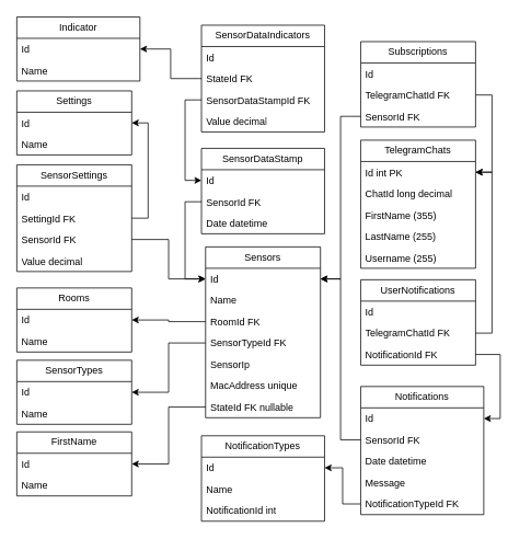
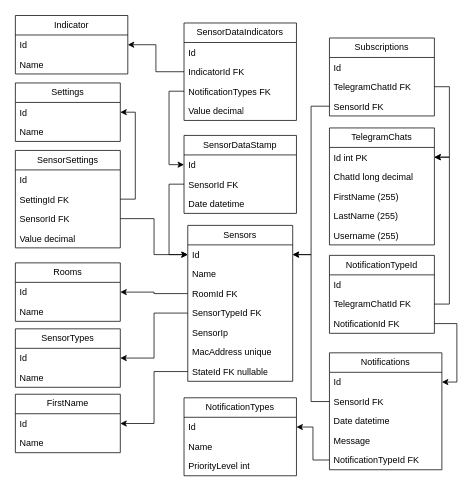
  <mxCell id="0" />
  <mxCell id="1" parent="0" />
  <mxCell id="2" value="Sensors" style="swimlane;fontStyle=0;childLayout=stackLayout;horizontal=1;startSize=26;fillColor=none;horizontalStack=0;resizeParent=1;resizeParentMax=0;resizeLast=0;collapsible=1;marginBottom=0;whiteSpace=wrap;html=1;" parent="1" vertex="1"><mxGeometry x="250" y="300" width="140" height="208" as="geometry" /></mxCell>
  <mxCell id="3" value="Id" style="text;strokeColor=none;fillColor=none;align=left;verticalAlign=top;spacingLeft=4;spacingRight=4;overflow=hidden;rotatable=0;points=[[0,0.5],[1,0.5]];portConstraint=eastwest;whiteSpace=wrap;html=1;" parent="2" vertex="1"><mxGeometry y="26" width="140" height="26" as="geometry" /></mxCell>
  <mxCell id="4" value="Name" style="text;strokeColor=none;fillColor=none;align=left;verticalAlign=top;spacingLeft=4;spacingRight=4;overflow=hidden;rotatable=0;points=[[0,0.5],[1,0.5]];portConstraint=eastwest;whiteSpace=wrap;html=1;" parent="2" vertex="1"><mxGeometry y="52" width="140" height="26" as="geometry" /></mxCell>
  <mxCell id="5" value="RoomId FK" style="text;strokeColor=none;fillColor=none;align=left;verticalAlign=top;spacingLeft=4;spacingRight=4;overflow=hidden;rotatable=0;points=[[0,0.5],[1,0.5]];portConstraint=eastwest;whiteSpace=wrap;html=1;" parent="2" vertex="1"><mxGeometry y="78" width="140" height="26" as="geometry" /></mxCell>
  <mxCell id="6" value="SensorTypeId FK" style="text;strokeColor=none;fillColor=none;align=left;verticalAlign=top;spacingLeft=4;spacingRight=4;overflow=hidden;rotatable=0;points=[[0,0.5],[1,0.5]];portConstraint=eastwest;whiteSpace=wrap;html=1;" parent="2" vertex="1"><mxGeometry y="104" width="140" height="26" as="geometry" /></mxCell>
  <mxCell id="7" value="SensorIp" style="text;strokeColor=none;fillColor=none;align=left;verticalAlign=top;spacingLeft=4;spacingRight=4;overflow=hidden;rotatable=0;points=[[0,0.5],[1,0.5]];portConstraint=eastwest;whiteSpace=wrap;html=1;" parent="2" vertex="1"><mxGeometry y="130" width="140" height="26" as="geometry" /></mxCell>
  <mxCell id="8" value="MacAddress unique" style="text;strokeColor=none;fillColor=none;align=left;verticalAlign=top;spacingLeft=4;spacingRight=4;overflow=hidden;rotatable=0;points=[[0,0.5],[1,0.5]];portConstraint=eastwest;whiteSpace=wrap;html=1;" parent="2" vertex="1"><mxGeometry y="156" width="140" height="26" as="geometry" /></mxCell>
  <mxCell id="9" value="StateId FK nullable" style="text;strokeColor=none;fillColor=none;align=left;verticalAlign=top;spacingLeft=4;spacingRight=4;overflow=hidden;rotatable=0;points=[[0,0.5],[1,0.5]];portConstraint=eastwest;whiteSpace=wrap;html=1;" parent="2" vertex="1"><mxGeometry y="182" width="140" height="26" as="geometry" /></mxCell>
  <mxCell id="10" value="Rooms" style="swimlane;fontStyle=0;childLayout=stackLayout;horizontal=1;startSize=26;fillColor=none;horizontalStack=0;resizeParent=1;resizeParentMax=0;resizeLast=0;collapsible=1;marginBottom=0;whiteSpace=wrap;html=1;" parent="1" vertex="1"><mxGeometry x="20" y="350" width="140" height="78" as="geometry" /></mxCell>
  <mxCell id="11" value="Id" style="text;strokeColor=none;fillColor=none;align=left;verticalAlign=top;spacingLeft=4;spacingRight=4;overflow=hidden;rotatable=0;points=[[0,0.5],[1,0.5]];portConstraint=eastwest;whiteSpace=wrap;html=1;" parent="10" vertex="1"><mxGeometry y="26" width="140" height="26" as="geometry" /></mxCell>
  <mxCell id="12" value="Name" style="text;strokeColor=none;fillColor=none;align=left;verticalAlign=top;spacingLeft=4;spacingRight=4;overflow=hidden;rotatable=0;points=[[0,0.5],[1,0.5]];portConstraint=eastwest;whiteSpace=wrap;html=1;" parent="10" vertex="1"><mxGeometry y="52" width="140" height="26" as="geometry" /></mxCell>
  <mxCell id="13" value="SensorTypes" style="swimlane;fontStyle=0;childLayout=stackLayout;horizontal=1;startSize=26;fillColor=none;horizontalStack=0;resizeParent=1;resizeParentMax=0;resizeLast=0;collapsible=1;marginBottom=0;whiteSpace=wrap;html=1;" parent="1" vertex="1"><mxGeometry x="20" y="438" width="140" height="78" as="geometry" /></mxCell>
  <mxCell id="14" value="Id" style="text;strokeColor=none;fillColor=none;align=left;verticalAlign=top;spacingLeft=4;spacingRight=4;overflow=hidden;rotatable=0;points=[[0,0.5],[1,0.5]];portConstraint=eastwest;whiteSpace=wrap;html=1;" parent="13" vertex="1"><mxGeometry y="26" width="140" height="26" as="geometry" /></mxCell>
  <mxCell id="15" value="Name" style="text;strokeColor=none;fillColor=none;align=left;verticalAlign=top;spacingLeft=4;spacingRight=4;overflow=hidden;rotatable=0;points=[[0,0.5],[1,0.5]];portConstraint=eastwest;whiteSpace=wrap;html=1;" parent="13" vertex="1"><mxGeometry y="52" width="140" height="26" as="geometry" /></mxCell>
  <mxCell id="16" style="edgeStyle=orthogonalEdgeStyle;rounded=0;orthogonalLoop=1;jettySize=auto;html=1;exitX=0;exitY=0.5;exitDx=0;exitDy=0;" parent="1" source="6" target="14" edge="1"><mxGeometry relative="1" as="geometry" /></mxCell>
  <mxCell id="17" value="Notifications" style="swimlane;fontStyle=0;childLayout=stackLayout;horizontal=1;startSize=26;fillColor=none;horizontalStack=0;resizeParent=1;resizeParentMax=0;resizeLast=0;collapsible=1;marginBottom=0;whiteSpace=wrap;html=1;" parent="1" vertex="1"><mxGeometry x="439" y="470" width="150" height="156" as="geometry" /></mxCell>
  <mxCell id="18" value="Id" style="text;strokeColor=none;fillColor=none;align=left;verticalAlign=top;spacingLeft=4;spacingRight=4;overflow=hidden;rotatable=0;points=[[0,0.5],[1,0.5]];portConstraint=eastwest;whiteSpace=wrap;html=1;" parent="17" vertex="1"><mxGeometry y="26" width="150" height="26" as="geometry" /></mxCell>
  <mxCell id="19" value="SensorId FK" style="text;strokeColor=none;fillColor=none;align=left;verticalAlign=top;spacingLeft=4;spacingRight=4;overflow=hidden;rotatable=0;points=[[0,0.5],[1,0.5]];portConstraint=eastwest;whiteSpace=wrap;html=1;" parent="17" vertex="1"><mxGeometry y="52" width="150" height="26" as="geometry" /></mxCell>
  <mxCell id="20" value="Date datetime" style="text;strokeColor=none;fillColor=none;align=left;verticalAlign=top;spacingLeft=4;spacingRight=4;overflow=hidden;rotatable=0;points=[[0,0.5],[1,0.5]];portConstraint=eastwest;whiteSpace=wrap;html=1;" parent="17" vertex="1"><mxGeometry y="78" width="150" height="26" as="geometry" /></mxCell>
  <mxCell id="21" value="Message" style="text;strokeColor=none;fillColor=none;align=left;verticalAlign=top;spacingLeft=4;spacingRight=4;overflow=hidden;rotatable=0;points=[[0,0.5],[1,0.5]];portConstraint=eastwest;whiteSpace=wrap;html=1;" parent="17" vertex="1"><mxGeometry y="104" width="150" height="26" as="geometry" /></mxCell>
  <mxCell id="22" value="NotificationTypeId FK" style="text;strokeColor=none;fillColor=none;align=left;verticalAlign=top;spacingLeft=4;spacingRight=4;overflow=hidden;rotatable=0;points=[[0,0.5],[1,0.5]];portConstraint=eastwest;whiteSpace=wrap;html=1;" parent="17" vertex="1"><mxGeometry y="130" width="150" height="26" as="geometry" /></mxCell>
  <mxCell id="23" style="edgeStyle=orthogonalEdgeStyle;rounded=0;orthogonalLoop=1;jettySize=auto;html=1;exitX=0;exitY=0.5;exitDx=0;exitDy=0;" parent="1" source="19" target="3" edge="1"><mxGeometry relative="1" as="geometry" /></mxCell>
  <mxCell id="24" value="TelegramChats" style="swimlane;fontStyle=0;childLayout=stackLayout;horizontal=1;startSize=26;fillColor=none;horizontalStack=0;resizeParent=1;resizeParentMax=0;resizeLast=0;collapsible=1;marginBottom=0;whiteSpace=wrap;html=1;" parent="1" vertex="1"><mxGeometry x="439" y="170" width="140" height="156" as="geometry" /></mxCell>
  <mxCell id="25" value="Id int PK" style="text;strokeColor=none;fillColor=none;align=left;verticalAlign=top;spacingLeft=4;spacingRight=4;overflow=hidden;rotatable=0;points=[[0,0.5],[1,0.5]];portConstraint=eastwest;whiteSpace=wrap;html=1;" parent="24" vertex="1"><mxGeometry y="26" width="140" height="26" as="geometry" /></mxCell>
  <mxCell id="26" value="ChatId long decimal" style="text;strokeColor=none;fillColor=none;align=left;verticalAlign=top;spacingLeft=4;spacingRight=4;overflow=hidden;rotatable=0;points=[[0,0.5],[1,0.5]];portConstraint=eastwest;whiteSpace=wrap;html=1;" parent="24" vertex="1"><mxGeometry y="52" width="140" height="26" as="geometry" /></mxCell>
- <mxCell id="27" value="FirstName (355)" style="text;strokeColor=none;fillColor=none;align=left;verticalAlign=top;spacingLeft=4;spacingRight=4;overflow=hidden;rotatable=0;points=[[0,0.5],[1,0.5]];portConstraint=eastwest;whiteSpace=wrap;html=1;" parent="24" vertex="1"><mxGeometry y="78" width="140" height="26" as="geometry" /></mxCell>
+ <mxCell id="27" value="FirstName (255)" style="text;strokeColor=none;fillColor=none;align=left;verticalAlign=top;spacingLeft=4;spacingRight=4;overflow=hidden;rotatable=0;points=[[0,0.5],[1,0.5]];portConstraint=eastwest;whiteSpace=wrap;html=1;" parent="24" vertex="1"><mxGeometry y="78" width="140" height="26" as="geometry" /></mxCell>
  <mxCell id="28" value="LastName (255)" style="text;strokeColor=none;fillColor=none;align=left;verticalAlign=top;spacingLeft=4;spacingRight=4;overflow=hidden;rotatable=0;points=[[0,0.5],[1,0.5]];portConstraint=eastwest;whiteSpace=wrap;html=1;" parent="24" vertex="1"><mxGeometry y="104" width="140" height="26" as="geometry" /></mxCell>
  <mxCell id="29" value="Username (255)" style="text;strokeColor=none;fillColor=none;align=left;verticalAlign=top;spacingLeft=4;spacingRight=4;overflow=hidden;rotatable=0;points=[[0,0.5],[1,0.5]];portConstraint=eastwest;whiteSpace=wrap;html=1;" parent="24" vertex="1"><mxGeometry y="130" width="140" height="26" as="geometry" /></mxCell>
  <mxCell id="30" style="edgeStyle=orthogonalEdgeStyle;rounded=0;orthogonalLoop=1;jettySize=auto;html=1;exitX=0;exitY=0.5;exitDx=0;exitDy=0;" parent="1" source="5" target="11" edge="1"><mxGeometry relative="1" as="geometry" /></mxCell>
  <mxCell id="31" value="FirstName" style="swimlane;fontStyle=0;childLayout=stackLayout;horizontal=1;startSize=26;fillColor=none;horizontalStack=0;resizeParent=1;resizeParentMax=0;resizeLast=0;collapsible=1;marginBottom=0;whiteSpace=wrap;html=1;" parent="1" vertex="1"><mxGeometry x="20" y="525.25" width="140" height="78" as="geometry" /></mxCell>
  <mxCell id="32" value="Id" style="text;strokeColor=none;fillColor=none;align=left;verticalAlign=top;spacingLeft=4;spacingRight=4;overflow=hidden;rotatable=0;points=[[0,0.5],[1,0.5]];portConstraint=eastwest;whiteSpace=wrap;html=1;" parent="31" vertex="1"><mxGeometry y="26" width="140" height="26" as="geometry" /></mxCell>
  <mxCell id="33" value="Name" style="text;strokeColor=none;fillColor=none;align=left;verticalAlign=top;spacingLeft=4;spacingRight=4;overflow=hidden;rotatable=0;points=[[0,0.5],[1,0.5]];portConstraint=eastwest;whiteSpace=wrap;html=1;" parent="31" vertex="1"><mxGeometry y="52" width="140" height="26" as="geometry" /></mxCell>
  <mxCell id="34" style="edgeStyle=orthogonalEdgeStyle;rounded=0;orthogonalLoop=1;jettySize=auto;html=1;" parent="1" source="9" target="32" edge="1"><mxGeometry relative="1" as="geometry" /></mxCell>
  <mxCell id="35" value="Settings" style="swimlane;fontStyle=0;childLayout=stackLayout;horizontal=1;startSize=26;fillColor=none;horizontalStack=0;resizeParent=1;resizeParentMax=0;resizeLast=0;collapsible=1;marginBottom=0;whiteSpace=wrap;html=1;" parent="1" vertex="1"><mxGeometry x="20" y="110" width="140" height="78" as="geometry" /></mxCell>
  <mxCell id="36" value="Id" style="text;strokeColor=none;fillColor=none;align=left;verticalAlign=top;spacingLeft=4;spacingRight=4;overflow=hidden;rotatable=0;points=[[0,0.5],[1,0.5]];portConstraint=eastwest;whiteSpace=wrap;html=1;" parent="35" vertex="1"><mxGeometry y="26" width="140" height="26" as="geometry" /></mxCell>
  <mxCell id="37" value="Name" style="text;strokeColor=none;fillColor=none;align=left;verticalAlign=top;spacingLeft=4;spacingRight=4;overflow=hidden;rotatable=0;points=[[0,0.5],[1,0.5]];portConstraint=eastwest;whiteSpace=wrap;html=1;" parent="35" vertex="1"><mxGeometry y="52" width="140" height="26" as="geometry" /></mxCell>
  <mxCell id="38" value="SensorSettings" style="swimlane;fontStyle=0;childLayout=stackLayout;horizontal=1;startSize=26;fillColor=none;horizontalStack=0;resizeParent=1;resizeParentMax=0;resizeLast=0;collapsible=1;marginBottom=0;whiteSpace=wrap;html=1;" parent="1" vertex="1"><mxGeometry x="20" y="200" width="140" height="130" as="geometry" /></mxCell>
  <mxCell id="39" value="Id" style="text;strokeColor=none;fillColor=none;align=left;verticalAlign=top;spacingLeft=4;spacingRight=4;overflow=hidden;rotatable=0;points=[[0,0.5],[1,0.5]];portConstraint=eastwest;whiteSpace=wrap;html=1;" parent="38" vertex="1"><mxGeometry y="26" width="140" height="26" as="geometry" /></mxCell>
  <mxCell id="40" value="SettingId FK" style="text;strokeColor=none;fillColor=none;align=left;verticalAlign=top;spacingLeft=4;spacingRight=4;overflow=hidden;rotatable=0;points=[[0,0.5],[1,0.5]];portConstraint=eastwest;whiteSpace=wrap;html=1;" parent="38" vertex="1"><mxGeometry y="52" width="140" height="26" as="geometry" /></mxCell>
  <mxCell id="41" value="SensorId FK" style="text;strokeColor=none;fillColor=none;align=left;verticalAlign=top;spacingLeft=4;spacingRight=4;overflow=hidden;rotatable=0;points=[[0,0.5],[1,0.5]];portConstraint=eastwest;whiteSpace=wrap;html=1;" parent="38" vertex="1"><mxGeometry y="78" width="140" height="26" as="geometry" /></mxCell>
  <mxCell id="42" value="Value decimal" style="text;strokeColor=none;fillColor=none;align=left;verticalAlign=top;spacingLeft=4;spacingRight=4;overflow=hidden;rotatable=0;points=[[0,0.5],[1,0.5]];portConstraint=eastwest;whiteSpace=wrap;html=1;" parent="38" vertex="1"><mxGeometry y="104" width="140" height="26" as="geometry" /></mxCell>
  <mxCell id="43" style="edgeStyle=orthogonalEdgeStyle;rounded=0;orthogonalLoop=1;jettySize=auto;html=1;exitX=1;exitY=0.5;exitDx=0;exitDy=0;" parent="1" source="40" target="36" edge="1"><mxGeometry relative="1" as="geometry" /></mxCell>
  <mxCell id="44" style="edgeStyle=orthogonalEdgeStyle;rounded=0;orthogonalLoop=1;jettySize=auto;html=1;" parent="1" source="41" target="3" edge="1"><mxGeometry relative="1" as="geometry" /></mxCell>
  <mxCell id="45" value="SensorDataStamp" style="swimlane;fontStyle=0;childLayout=stackLayout;horizontal=1;startSize=26;fillColor=none;horizontalStack=0;resizeParent=1;resizeParentMax=0;resizeLast=0;collapsible=1;marginBottom=0;whiteSpace=wrap;html=1;" parent="1" vertex="1"><mxGeometry x="245" y="180" width="150" height="104" as="geometry" /></mxCell>
  <mxCell id="46" value="Id" style="text;strokeColor=none;fillColor=none;align=left;verticalAlign=top;spacingLeft=4;spacingRight=4;overflow=hidden;rotatable=0;points=[[0,0.5],[1,0.5]];portConstraint=eastwest;whiteSpace=wrap;html=1;" parent="45" vertex="1"><mxGeometry y="26" width="150" height="26" as="geometry" /></mxCell>
  <mxCell id="47" value="SensorId FK" style="text;strokeColor=none;fillColor=none;align=left;verticalAlign=top;spacingLeft=4;spacingRight=4;overflow=hidden;rotatable=0;points=[[0,0.5],[1,0.5]];portConstraint=eastwest;whiteSpace=wrap;html=1;" parent="45" vertex="1"><mxGeometry y="52" width="150" height="26" as="geometry" /></mxCell>
  <mxCell id="48" value="Date datetime" style="text;strokeColor=none;fillColor=none;align=left;verticalAlign=top;spacingLeft=4;spacingRight=4;overflow=hidden;rotatable=0;points=[[0,0.5],[1,0.5]];portConstraint=eastwest;whiteSpace=wrap;html=1;" parent="45" vertex="1"><mxGeometry y="78" width="150" height="26" as="geometry" /></mxCell>
  <mxCell id="49" value="NotificationTypes" style="swimlane;fontStyle=0;childLayout=stackLayout;horizontal=1;startSize=26;fillColor=none;horizontalStack=0;resizeParent=1;resizeParentMax=0;resizeLast=0;collapsible=1;marginBottom=0;whiteSpace=wrap;html=1;" parent="1" vertex="1"><mxGeometry x="245" y="530" width="150" height="104" as="geometry" /></mxCell>
  <mxCell id="50" value="Id" style="text;strokeColor=none;fillColor=none;align=left;verticalAlign=top;spacingLeft=4;spacingRight=4;overflow=hidden;rotatable=0;points=[[0,0.5],[1,0.5]];portConstraint=eastwest;whiteSpace=wrap;html=1;" parent="49" vertex="1"><mxGeometry y="26" width="150" height="26" as="geometry" /></mxCell>
  <mxCell id="51" value="Name" style="text;strokeColor=none;fillColor=none;align=left;verticalAlign=top;spacingLeft=4;spacingRight=4;overflow=hidden;rotatable=0;points=[[0,0.5],[1,0.5]];portConstraint=eastwest;whiteSpace=wrap;html=1;" parent="49" vertex="1"><mxGeometry y="52" width="150" height="26" as="geometry" /></mxCell>
- <mxCell id="52" value="NotificationId int" style="text;strokeColor=none;fillColor=none;align=left;verticalAlign=top;spacingLeft=4;spacingRight=4;overflow=hidden;rotatable=0;points=[[0,0.5],[1,0.5]];portConstraint=eastwest;whiteSpace=wrap;html=1;" parent="49" vertex="1"><mxGeometry y="78" width="150" height="26" as="geometry" /></mxCell>
+ <mxCell id="52" value="PriorityLevel int" style="text;strokeColor=none;fillColor=none;align=left;verticalAlign=top;spacingLeft=4;spacingRight=4;overflow=hidden;rotatable=0;points=[[0,0.5],[1,0.5]];portConstraint=eastwest;whiteSpace=wrap;html=1;" parent="49" vertex="1"><mxGeometry y="78" width="150" height="26" as="geometry" /></mxCell>
  <mxCell id="53" style="edgeStyle=orthogonalEdgeStyle;rounded=0;orthogonalLoop=1;jettySize=auto;html=1;entryX=1;entryY=0.5;entryDx=0;entryDy=0;" parent="1" source="22" target="50" edge="1"><mxGeometry relative="1" as="geometry" /></mxCell>
  <mxCell id="54" value="Indicator" style="swimlane;fontStyle=0;childLayout=stackLayout;horizontal=1;startSize=26;fillColor=none;horizontalStack=0;resizeParent=1;resizeParentMax=0;resizeLast=0;collapsible=1;marginBottom=0;whiteSpace=wrap;html=1;" parent="1" vertex="1"><mxGeometry x="20" y="20" width="150" height="78" as="geometry" /></mxCell>
  <mxCell id="55" value="Id" style="text;strokeColor=none;fillColor=none;align=left;verticalAlign=top;spacingLeft=4;spacingRight=4;overflow=hidden;rotatable=0;points=[[0,0.5],[1,0.5]];portConstraint=eastwest;whiteSpace=wrap;html=1;" parent="54" vertex="1"><mxGeometry y="26" width="150" height="26" as="geometry" /></mxCell>
  <mxCell id="56" value="Name" style="text;strokeColor=none;fillColor=none;align=left;verticalAlign=top;spacingLeft=4;spacingRight=4;overflow=hidden;rotatable=0;points=[[0,0.5],[1,0.5]];portConstraint=eastwest;whiteSpace=wrap;html=1;" parent="54" vertex="1"><mxGeometry y="52" width="150" height="26" as="geometry" /></mxCell>
  <mxCell id="57" style="edgeStyle=orthogonalEdgeStyle;rounded=0;orthogonalLoop=1;jettySize=auto;html=1;entryX=0;entryY=0.5;entryDx=0;entryDy=0;" parent="1" source="47" target="3" edge="1"><mxGeometry relative="1" as="geometry" /></mxCell>
  <mxCell id="58" value="SensorDataIndicators" style="swimlane;fontStyle=0;childLayout=stackLayout;horizontal=1;startSize=26;fillColor=none;horizontalStack=0;resizeParent=1;resizeParentMax=0;resizeLast=0;collapsible=1;marginBottom=0;whiteSpace=wrap;html=1;" parent="1" vertex="1"><mxGeometry x="245" y="30" width="150" height="130" as="geometry" /></mxCell>
  <mxCell id="59" value="Id" style="text;strokeColor=none;fillColor=none;align=left;verticalAlign=top;spacingLeft=4;spacingRight=4;overflow=hidden;rotatable=0;points=[[0,0.5],[1,0.5]];portConstraint=eastwest;whiteSpace=wrap;html=1;" parent="58" vertex="1"><mxGeometry y="26" width="150" height="26" as="geometry" /></mxCell>
- <mxCell id="60" value="StateId FK" style="text;strokeColor=none;fillColor=none;align=left;verticalAlign=top;spacingLeft=4;spacingRight=4;overflow=hidden;rotatable=0;points=[[0,0.5],[1,0.5]];portConstraint=eastwest;whiteSpace=wrap;html=1;" parent="58" vertex="1"><mxGeometry y="52" width="150" height="26" as="geometry" /></mxCell>
- <mxCell id="61" value="SensorDataStampId FK" style="text;strokeColor=none;fillColor=none;align=left;verticalAlign=top;spacingLeft=4;spacingRight=4;overflow=hidden;rotatable=0;points=[[0,0.5],[1,0.5]];portConstraint=eastwest;whiteSpace=wrap;html=1;" parent="58" vertex="1"><mxGeometry y="78" width="150" height="26" as="geometry" /></mxCell>
+ <mxCell id="60" value="IndicatorId FK" style="text;strokeColor=none;fillColor=none;align=left;verticalAlign=top;spacingLeft=4;spacingRight=4;overflow=hidden;rotatable=0;points=[[0,0.5],[1,0.5]];portConstraint=eastwest;whiteSpace=wrap;html=1;" parent="58" vertex="1"><mxGeometry y="52" width="150" height="26" as="geometry" /></mxCell>
+ <mxCell id="61" value="NotificationTypes FK" style="text;strokeColor=none;fillColor=none;align=left;verticalAlign=top;spacingLeft=4;spacingRight=4;overflow=hidden;rotatable=0;points=[[0,0.5],[1,0.5]];portConstraint=eastwest;whiteSpace=wrap;html=1;" parent="58" vertex="1"><mxGeometry y="78" width="150" height="26" as="geometry" /></mxCell>
  <mxCell id="62" value="Value decimal" style="text;strokeColor=none;fillColor=none;align=left;verticalAlign=top;spacingLeft=4;spacingRight=4;overflow=hidden;rotatable=0;points=[[0,0.5],[1,0.5]];portConstraint=eastwest;whiteSpace=wrap;html=1;" parent="58" vertex="1"><mxGeometry y="104" width="150" height="26" as="geometry" /></mxCell>
  <mxCell id="63" style="edgeStyle=orthogonalEdgeStyle;rounded=0;orthogonalLoop=1;jettySize=auto;html=1;exitX=0;exitY=0.5;exitDx=0;exitDy=0;entryX=0;entryY=0.5;entryDx=0;entryDy=0;" parent="1" source="61" target="46" edge="1"><mxGeometry relative="1" as="geometry" /></mxCell>
  <mxCell id="64" style="edgeStyle=orthogonalEdgeStyle;rounded=0;orthogonalLoop=1;jettySize=auto;html=1;exitX=0;exitY=0.5;exitDx=0;exitDy=0;" parent="1" source="60" target="55" edge="1"><mxGeometry relative="1" as="geometry" /></mxCell>
  <mxCell id="65" value="Subscriptions" style="swimlane;fontStyle=0;childLayout=stackLayout;horizontal=1;startSize=26;fillColor=none;horizontalStack=0;resizeParent=1;resizeParentMax=0;resizeLast=0;collapsible=1;marginBottom=0;whiteSpace=wrap;html=1;" parent="1" vertex="1"><mxGeometry x="439" y="50" width="140" height="104" as="geometry" /></mxCell>
  <mxCell id="66" value="Id" style="text;strokeColor=none;fillColor=none;align=left;verticalAlign=top;spacingLeft=4;spacingRight=4;overflow=hidden;rotatable=0;points=[[0,0.5],[1,0.5]];portConstraint=eastwest;whiteSpace=wrap;html=1;" parent="65" vertex="1"><mxGeometry y="26" width="140" height="26" as="geometry" /></mxCell>
  <mxCell id="67" value="TelegramChatId FK" style="text;strokeColor=none;fillColor=none;align=left;verticalAlign=top;spacingLeft=4;spacingRight=4;overflow=hidden;rotatable=0;points=[[0,0.5],[1,0.5]];portConstraint=eastwest;whiteSpace=wrap;html=1;" parent="65" vertex="1"><mxGeometry y="52" width="140" height="26" as="geometry" /></mxCell>
  <mxCell id="68" value="SensorId FK" style="text;strokeColor=none;fillColor=none;align=left;verticalAlign=top;spacingLeft=4;spacingRight=4;overflow=hidden;rotatable=0;points=[[0,0.5],[1,0.5]];portConstraint=eastwest;whiteSpace=wrap;html=1;" vertex="1" parent="65"><mxGeometry y="78" width="140" height="26" as="geometry" /></mxCell>
  <mxCell id="69" style="edgeStyle=orthogonalEdgeStyle;rounded=0;orthogonalLoop=1;jettySize=auto;html=1;exitX=1;exitY=0.5;exitDx=0;exitDy=0;" parent="1" source="67" target="25" edge="1"><mxGeometry relative="1" as="geometry" /></mxCell>
  <mxCell id="70" style="edgeStyle=orthogonalEdgeStyle;rounded=0;orthogonalLoop=1;jettySize=auto;html=1;exitX=0;exitY=0.5;exitDx=0;exitDy=0;" edge="1" parent="1" source="68" target="3"><mxGeometry relative="1" as="geometry" /></mxCell>
- <mxCell id="71" value="UserNotifications" style="swimlane;fontStyle=0;childLayout=stackLayout;horizontal=1;startSize=26;fillColor=none;horizontalStack=0;resizeParent=1;resizeParentMax=0;resizeLast=0;collapsible=1;marginBottom=0;whiteSpace=wrap;html=1;" vertex="1" parent="1"><mxGeometry x="439" y="340" width="140" height="104" as="geometry" /></mxCell>
+ <mxCell id="71" value="NotificationTypeId" style="swimlane;fontStyle=0;childLayout=stackLayout;horizontal=1;startSize=26;fillColor=none;horizontalStack=0;resizeParent=1;resizeParentMax=0;resizeLast=0;collapsible=1;marginBottom=0;whiteSpace=wrap;html=1;" vertex="1" parent="1"><mxGeometry x="439" y="340" width="140" height="104" as="geometry" /></mxCell>
  <mxCell id="72" value="Id" style="text;strokeColor=none;fillColor=none;align=left;verticalAlign=top;spacingLeft=4;spacingRight=4;overflow=hidden;rotatable=0;points=[[0,0.5],[1,0.5]];portConstraint=eastwest;whiteSpace=wrap;html=1;" vertex="1" parent="71"><mxGeometry y="26" width="140" height="26" as="geometry" /></mxCell>
  <mxCell id="73" value="TelegramChatId FK" style="text;strokeColor=none;fillColor=none;align=left;verticalAlign=top;spacingLeft=4;spacingRight=4;overflow=hidden;rotatable=0;points=[[0,0.5],[1,0.5]];portConstraint=eastwest;whiteSpace=wrap;html=1;" vertex="1" parent="71"><mxGeometry y="52" width="140" height="26" as="geometry" /></mxCell>
  <mxCell id="74" value="NotificationId FK" style="text;strokeColor=none;fillColor=none;align=left;verticalAlign=top;spacingLeft=4;spacingRight=4;overflow=hidden;rotatable=0;points=[[0,0.5],[1,0.5]];portConstraint=eastwest;whiteSpace=wrap;html=1;" vertex="1" parent="71"><mxGeometry y="78" width="140" height="26" as="geometry" /></mxCell>
  <mxCell id="75" style="edgeStyle=orthogonalEdgeStyle;rounded=0;orthogonalLoop=1;jettySize=auto;html=1;exitX=1;exitY=0.5;exitDx=0;exitDy=0;" edge="1" parent="1" source="73" target="25"><mxGeometry relative="1" as="geometry" /></mxCell>
  <mxCell id="76" style="edgeStyle=orthogonalEdgeStyle;rounded=0;orthogonalLoop=1;jettySize=auto;html=1;exitX=1;exitY=0.5;exitDx=0;exitDy=0;entryX=1;entryY=0.5;entryDx=0;entryDy=0;" edge="1" parent="1" source="74" target="18"><mxGeometry relative="1" as="geometry" /></mxCell>
